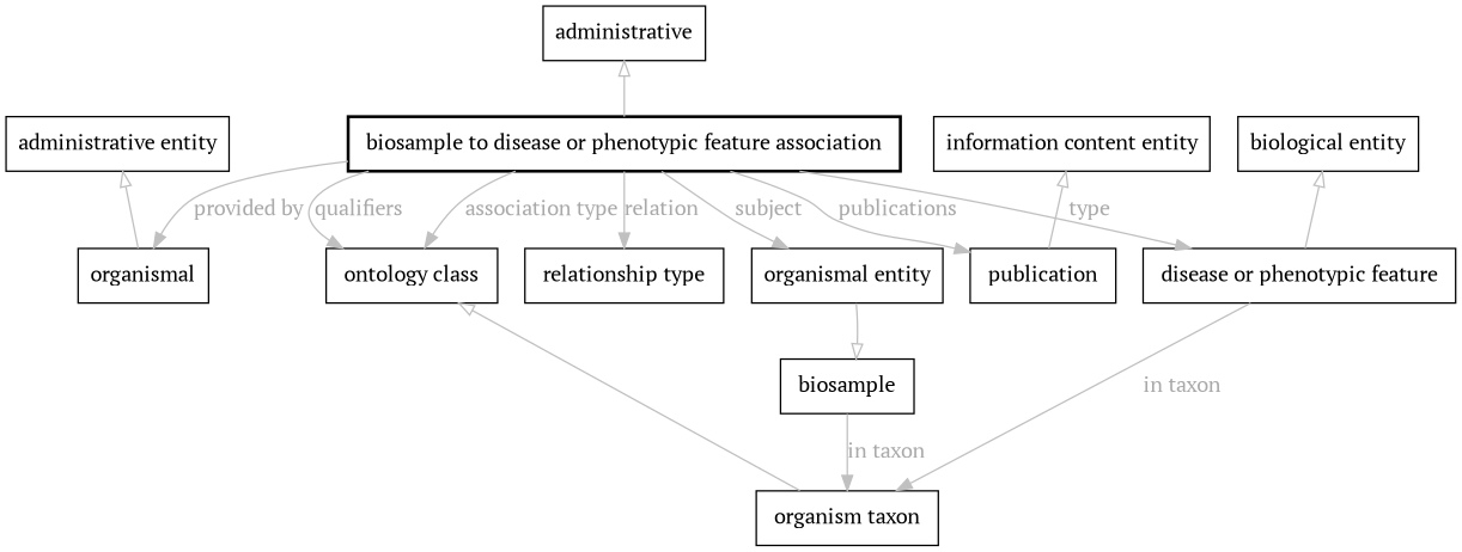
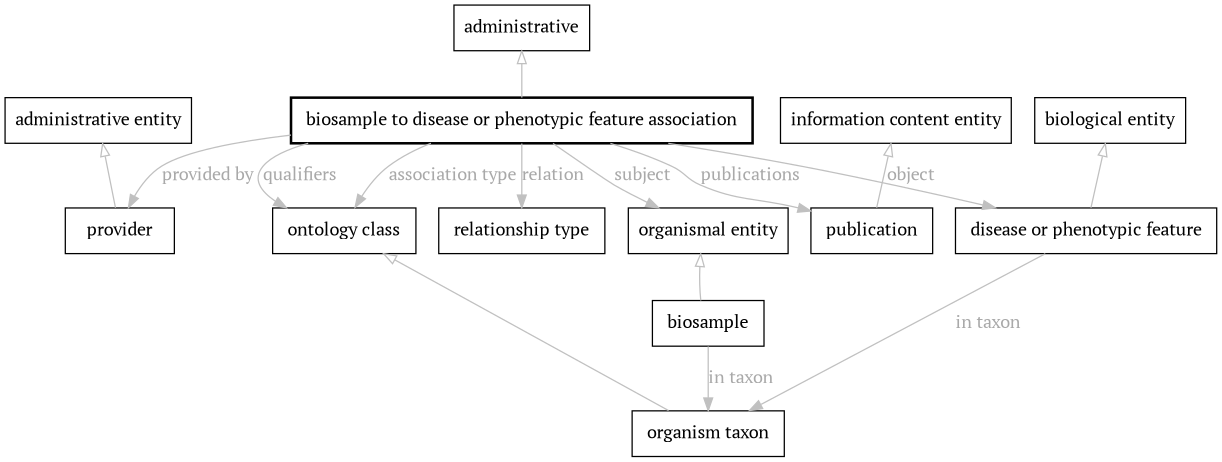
  digraph {
    fontname="PT Serif"
    fontsize=32
    penwidth=5
    node [color=black fontname="PT Serif" shape=rectangle style=solid]
    edge [color=gray fontcolor=darkgray fontname="PT Serif"]
    n1 [label=" biosample to disease or phenotypic feature association " style=bold]
-   n2 [label=organismal]
+   n2 [label=" provider "]
    n3 [label=" publication "]
    n4 [label=" ontology class "]
    n5 [label=" disease or phenotypic feature "]
    n6 [label=" relationship type "]
    "organismal entity" [style=""]
    n8 [label=" organism taxon "]
    n9 [label=" biosample "]
    n10 [label=administrative style=""]
    "administrative entity" [style=""]
    "information content entity" [style=""]
    "biological entity" [style=""]
    n1 -> n2 [label="provided by"]
    n1 -> n3 [label=publications]
    n1 -> n4 [label=qualifiers]
    n1 -> n4 [label="association type"]
-   n1 -> n5 [label=type]
+   n1 -> n5 [label=object]
    n1 -> n6 [label=relation]
    n1 -> "organismal entity" [label=subject]
    n4 -> n8 [arrowtail=onormal dir=back]
    n5 -> n8 [label="in taxon"]
-   n9 -> "organismal entity" [arrowtail=onormal dir=back]
+   "organismal entity" -> n9 [arrowtail=onormal dir=back]
    n9 -> n8 [label="in taxon"]
    n10 -> n1 [arrowtail=onormal dir=back]
    "administrative entity" -> n2 [arrowtail=onormal dir=back]
    "information content entity" -> n3 [arrowtail=onormal dir=back]
    "biological entity" -> n5 [arrowtail=onormal dir=back]
  }
